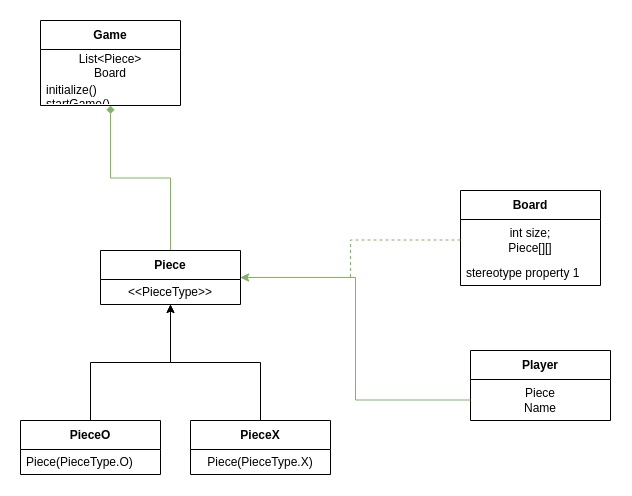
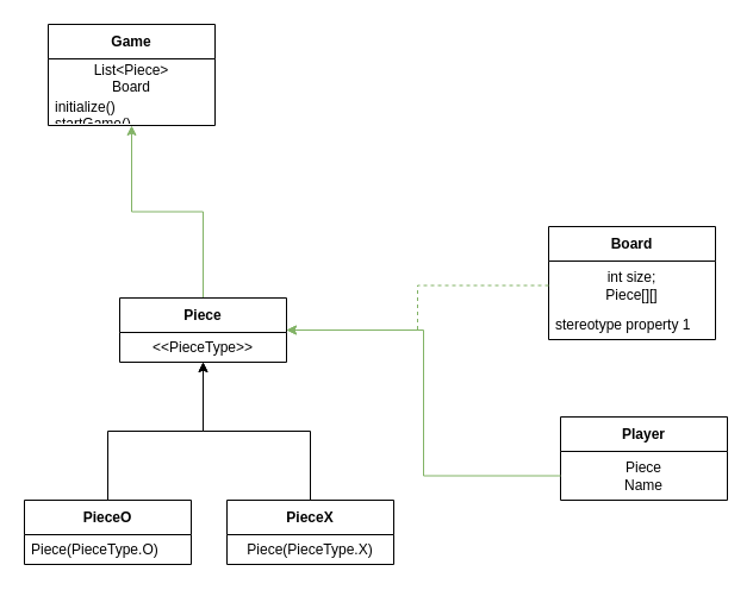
  <mxCell id="0" />
  <mxCell id="1" parent="0" />
  <mxCell id="2" value="" style="edgeStyle=orthogonalEdgeStyle;rounded=0;orthogonalLoop=1;jettySize=auto;html=1;" parent="1" source="7" target="5" edge="1"><mxGeometry relative="1" as="geometry" /></mxCell>
  <mxCell id="3" value="" style="edgeStyle=orthogonalEdgeStyle;rounded=0;orthogonalLoop=1;jettySize=auto;html=1;" parent="1" source="9" target="5" edge="1"><mxGeometry relative="1" as="geometry" /></mxCell>
- <mxCell id="4" style="edgeStyle=orthogonalEdgeStyle;rounded=0;orthogonalLoop=1;jettySize=auto;html=1;fillColor=#d5e8d4;strokeColor=#82b366;endArrow=diamond;" edge="1" parent="1" source="5" target="18"><mxGeometry relative="1" as="geometry" /></mxCell>
+ <mxCell id="4" style="edgeStyle=orthogonalEdgeStyle;rounded=0;orthogonalLoop=1;jettySize=auto;html=1;fillColor=#d5e8d4;strokeColor=#82b366;" edge="1" parent="1" source="5" target="18"><mxGeometry relative="1" as="geometry" /></mxCell>
  <mxCell id="5" value="Piece" style="swimlane;fontStyle=1;align=center;verticalAlign=middle;childLayout=stackLayout;horizontal=1;startSize=29;horizontalStack=0;resizeParent=1;resizeParentMax=0;resizeLast=0;collapsible=0;marginBottom=0;html=1;whiteSpace=wrap;" parent="1" vertex="1"><mxGeometry x="100" y="250" width="140" height="54" as="geometry" /></mxCell>
  <mxCell id="6" value="&amp;lt;&amp;lt;PieceType&amp;gt;&amp;gt;" style="text;html=1;strokeColor=none;fillColor=none;align=center;verticalAlign=middle;spacingLeft=4;spacingRight=4;overflow=hidden;rotatable=0;points=[[0,0.5],[1,0.5]];portConstraint=eastwest;whiteSpace=wrap;" parent="5" vertex="1"><mxGeometry y="29" width="140" height="25" as="geometry" /></mxCell>
  <mxCell id="7" value="PieceO" style="swimlane;fontStyle=1;align=center;verticalAlign=middle;childLayout=stackLayout;horizontal=1;startSize=29;horizontalStack=0;resizeParent=1;resizeParentMax=0;resizeLast=0;collapsible=0;marginBottom=0;html=1;whiteSpace=wrap;" parent="1" vertex="1"><mxGeometry x="20" y="420" width="140" height="54" as="geometry" /></mxCell>
  <mxCell id="8" value="Piece(PieceType.O)" style="text;html=1;strokeColor=none;fillColor=none;align=left;verticalAlign=middle;spacingLeft=4;spacingRight=4;overflow=hidden;rotatable=0;points=[[0,0.5],[1,0.5]];portConstraint=eastwest;whiteSpace=wrap;" parent="7" vertex="1"><mxGeometry y="29" width="140" height="25" as="geometry" /></mxCell>
  <mxCell id="9" value="PieceX" style="swimlane;fontStyle=1;align=center;verticalAlign=middle;childLayout=stackLayout;horizontal=1;startSize=29;horizontalStack=0;resizeParent=1;resizeParentMax=0;resizeLast=0;collapsible=0;marginBottom=0;html=1;whiteSpace=wrap;" parent="1" vertex="1"><mxGeometry x="190" y="420" width="140" height="54" as="geometry" /></mxCell>
  <mxCell id="10" value="Piece(PieceType.X)" style="text;html=1;strokeColor=none;fillColor=none;align=center;verticalAlign=middle;spacingLeft=4;spacingRight=4;overflow=hidden;rotatable=0;points=[[0,0.5],[1,0.5]];portConstraint=eastwest;whiteSpace=wrap;" parent="9" vertex="1"><mxGeometry y="29" width="140" height="25" as="geometry" /></mxCell>
  <mxCell id="11" value="Board" style="swimlane;fontStyle=1;align=center;verticalAlign=middle;childLayout=stackLayout;horizontal=1;startSize=29;horizontalStack=0;resizeParent=1;resizeParentMax=0;resizeLast=0;collapsible=0;marginBottom=0;html=1;whiteSpace=wrap;" parent="1" vertex="1"><mxGeometry x="460" y="190" width="140" height="95" as="geometry" /></mxCell>
  <mxCell id="12" value="int size;&lt;br&gt;Piece[][]" style="text;html=1;strokeColor=none;fillColor=none;align=center;verticalAlign=middle;spacingLeft=4;spacingRight=4;overflow=hidden;rotatable=0;points=[[0,0.5],[1,0.5]];portConstraint=eastwest;whiteSpace=wrap;" parent="11" vertex="1"><mxGeometry y="29" width="140" height="41" as="geometry" /></mxCell>
  <mxCell id="13" value="stereotype property 1" style="text;html=1;strokeColor=none;fillColor=none;align=left;verticalAlign=middle;spacingLeft=4;spacingRight=4;overflow=hidden;rotatable=0;points=[[0,0.5],[1,0.5]];portConstraint=eastwest;whiteSpace=wrap;" parent="11" vertex="1"><mxGeometry y="70" width="140" height="25" as="geometry" /></mxCell>
  <mxCell id="14" value="Player" style="swimlane;fontStyle=1;align=center;verticalAlign=middle;childLayout=stackLayout;horizontal=1;startSize=29;horizontalStack=0;resizeParent=1;resizeParentMax=0;resizeLast=0;collapsible=0;marginBottom=0;html=1;whiteSpace=wrap;" parent="1" vertex="1"><mxGeometry x="470" y="350" width="140" height="70" as="geometry" /></mxCell>
  <mxCell id="15" value="Piece&lt;br&gt;Name" style="text;html=1;strokeColor=none;fillColor=none;align=center;verticalAlign=middle;spacingLeft=4;spacingRight=4;overflow=hidden;rotatable=0;points=[[0,0.5],[1,0.5]];portConstraint=eastwest;whiteSpace=wrap;" parent="14" vertex="1"><mxGeometry y="29" width="140" height="41" as="geometry" /></mxCell>
  <mxCell id="16" style="edgeStyle=orthogonalEdgeStyle;rounded=0;orthogonalLoop=1;jettySize=auto;html=1;fillColor=#d5e8d4;strokeColor=#82b366;dashed=1;" parent="1" source="12" target="5" edge="1"><mxGeometry relative="1" as="geometry" /></mxCell>
  <mxCell id="17" style="edgeStyle=orthogonalEdgeStyle;rounded=0;orthogonalLoop=1;jettySize=auto;html=1;entryX=1;entryY=0.5;entryDx=0;entryDy=0;fillColor=#d5e8d4;strokeColor=#82b366;" parent="1" source="15" target="5" edge="1"><mxGeometry relative="1" as="geometry" /></mxCell>
  <mxCell id="18" value="Game" style="swimlane;fontStyle=1;align=center;verticalAlign=middle;childLayout=stackLayout;horizontal=1;startSize=29;horizontalStack=0;resizeParent=1;resizeParentMax=0;resizeLast=0;collapsible=0;marginBottom=0;html=1;whiteSpace=wrap;" vertex="1" parent="1"><mxGeometry x="40" y="20" width="140" height="85" as="geometry" /></mxCell>
  <mxCell id="19" value="List&amp;lt;Piece&amp;gt;&lt;br&gt;&lt;div&gt;Board&lt;/div&gt;" style="text;html=1;strokeColor=none;fillColor=none;align=center;verticalAlign=middle;spacingLeft=4;spacingRight=4;overflow=hidden;rotatable=0;points=[[0,0.5],[1,0.5]];portConstraint=eastwest;whiteSpace=wrap;" vertex="1" parent="18"><mxGeometry y="29" width="140" height="31" as="geometry" /></mxCell>
  <mxCell id="20" value="initialize()&lt;div&gt;startGame()&lt;/div&gt;" style="text;html=1;strokeColor=none;fillColor=none;align=left;verticalAlign=middle;spacingLeft=4;spacingRight=4;overflow=hidden;rotatable=0;points=[[0,0.5],[1,0.5]];portConstraint=eastwest;whiteSpace=wrap;" vertex="1" parent="18"><mxGeometry y="60" width="140" height="25" as="geometry" /></mxCell>
